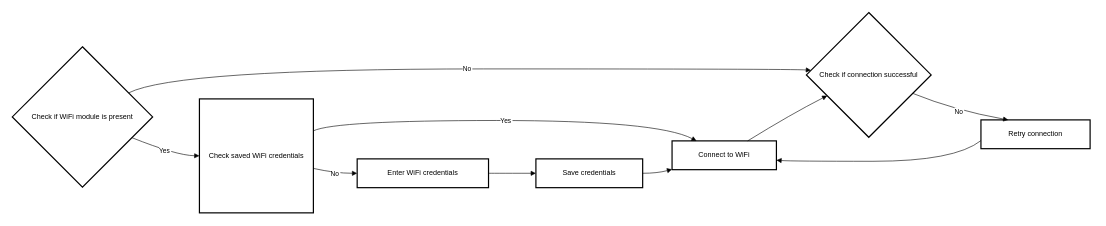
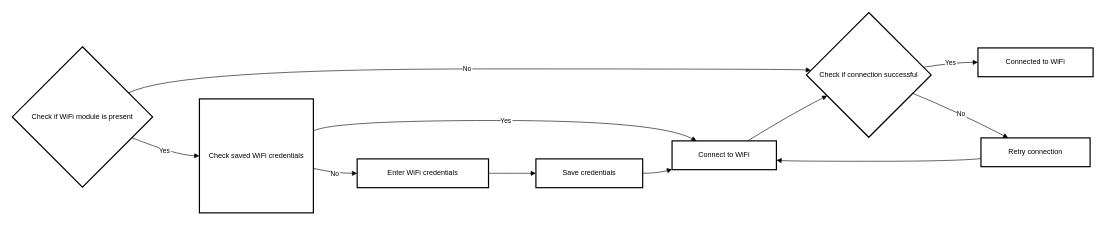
  <mxCell id="0" />
  <mxCell id="1" parent="0" />
  <mxCell id="2" value="Check if WiFi module is present" style="rhombus;strokeWidth=2;whiteSpace=wrap;" vertex="1" parent="1"><mxGeometry x="20" y="77" width="234" height="234" as="geometry" /></mxCell>
  <mxCell id="3" value="Check saved WiFi credentials" style="strokeWidth=2;whiteSpace=wrap;rounded=0;" vertex="1" parent="1"><mxGeometry x="332" y="164" width="190" height="190" as="geometry" /></mxCell>
  <mxCell id="4" value="Check if connection successful" style="rhombus;strokeWidth=2;whiteSpace=wrap;" vertex="1" parent="1"><mxGeometry x="1344" y="20" width="208" height="208" as="geometry" /></mxCell>
  <mxCell id="5" value="Connect to WiFi" style="whiteSpace=wrap;strokeWidth=2;" vertex="1" parent="1"><mxGeometry x="1120" y="234" width="174" height="48" as="geometry" /></mxCell>
  <mxCell id="6" value="Enter WiFi credentials" style="whiteSpace=wrap;strokeWidth=2;" vertex="1" parent="1"><mxGeometry x="595" y="264" width="219" height="48" as="geometry" /></mxCell>
  <mxCell id="7" value="Save credentials" style="whiteSpace=wrap;strokeWidth=2;" vertex="1" parent="1"><mxGeometry x="893" y="264" width="178" height="48" as="geometry" /></mxCell>
- <mxCell id="9" value="Retry connection" style="whiteSpace=wrap;strokeWidth=2;" vertex="1" parent="1"><mxGeometry x="1635" y="199" width="182" height="48" as="geometry" /></mxCell>
+ <mxCell id="8" value="Connected to WiFi" style="whiteSpace=wrap;strokeWidth=2;" vertex="1" parent="1"><mxGeometry x="1630" y="79" width="192" height="48" as="geometry" /></mxCell>
+ <mxCell id="9" value="Retry connection" style="whiteSpace=wrap;strokeWidth=2;" vertex="1" parent="1"><mxGeometry x="1635" y="229" width="182" height="48" as="geometry" /></mxCell>
  <mxCell id="10" value="Yes" style="curved=1;startArrow=none;endArrow=block;exitX=1;exitY=0.71;entryX=0;entryY=0.5;" edge="1" parent="1" source="2" target="3"><mxGeometry relative="1" as="geometry"><Array as="points"><mxPoint x="293" y="258" /></Array></mxGeometry></mxCell>
  <mxCell id="11" value="No" style="curved=1;startArrow=none;endArrow=block;exitX=1;exitY=0.24;entryX=0;entryY=0.46;" edge="1" parent="1" source="2" target="4"><mxGeometry relative="1" as="geometry"><Array as="points"><mxPoint x="293" y="114" /><mxPoint x="1319" y="114" /></Array></mxGeometry></mxCell>
  <mxCell id="12" value="Yes" style="curved=1;startArrow=none;endArrow=block;exitX=1;exitY=0.28;entryX=0.24;entryY=0.01;" edge="1" parent="1" source="3" target="5"><mxGeometry relative="1" as="geometry"><Array as="points"><mxPoint x="559" y="200" /><mxPoint x="1095" y="200" /></Array></mxGeometry></mxCell>
  <mxCell id="13" value="No" style="curved=1;startArrow=none;endArrow=block;exitX=1;exitY=0.61;entryX=0;entryY=0.5;" edge="1" parent="1" source="3" target="6"><mxGeometry relative="1" as="geometry"><Array as="points"><mxPoint x="559" y="288" /></Array></mxGeometry></mxCell>
  <mxCell id="14" value="" style="curved=1;startArrow=none;endArrow=block;exitX=1;exitY=0.5;entryX=0;entryY=0.5;" edge="1" parent="1" source="6" target="7"><mxGeometry relative="1" as="geometry"><Array as="points" /></mxGeometry></mxCell>
  <mxCell id="15" value="" style="curved=1;startArrow=none;endArrow=block;exitX=1;exitY=0.5;entryX=0;entryY=0.99;" edge="1" parent="1" source="7" target="5"><mxGeometry relative="1" as="geometry"><Array as="points"><mxPoint x="1095" y="288" /></Array></mxGeometry></mxCell>
  <mxCell id="16" value="" style="curved=1;startArrow=none;endArrow=block;exitX=0.72;exitY=0.01;entryX=0;entryY=0.75;" edge="1" parent="1" source="5" target="4"><mxGeometry relative="1" as="geometry"><Array as="points"><mxPoint x="1319" y="189" /></Array></mxGeometry></mxCell>
+ <mxCell id="17" value="Yes" style="curved=1;startArrow=none;endArrow=block;exitX=1;exitY=0.43;entryX=0;entryY=0.5;" edge="1" parent="1" source="4" target="8"><mxGeometry relative="1" as="geometry"><Array as="points"><mxPoint x="1591" y="103" /></Array></mxGeometry></mxCell>
  <mxCell id="18" value="No" style="curved=1;startArrow=none;endArrow=block;exitX=1;exitY=0.71;entryX=0.25;entryY=0;" edge="1" parent="1" source="4" target="9"><mxGeometry relative="1" as="geometry"><Array as="points"><mxPoint x="1591" y="183" /></Array></mxGeometry></mxCell>
  <mxCell id="19" value="" style="curved=1;startArrow=none;endArrow=block;exitX=0;exitY=0.72;entryX=1;entryY=0.67;" edge="1" parent="1" source="9" target="5"><mxGeometry relative="1" as="geometry"><Array as="points"><mxPoint x="1591" y="268" /><mxPoint x="1319" y="268" /></Array></mxGeometry></mxCell>
